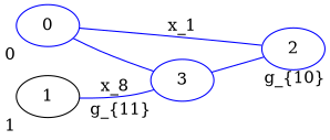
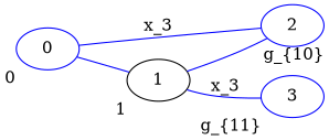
  graph {
    rankdir=LR
    node [color=blue style=pole]
    edge [color=blue]
    0 [xlabel=0]
    2 [style=inner xlabel="g_{10}"]
    3 [style=inner xlabel="g_{11}"]
    1 [xlabel=1 color=""]
-   0 -- 2 [label=x_1]
-   0 -- 3 [label=" " texlbl="$\overline{x}_3$"]
-   3 -- 2 [label=" " texlbl="$\overline{x}_3$"]
-   1 -- 3 [label=x_8]
+   0 -- 2 [label=x_3]
+   0 -- 1 [label=" " texlbl="$\overline{x}_3$"]
+   1 -- 2 [label=" " texlbl="$\overline{x}_3$"]
+   1 -- 3 [label=x_3]
  }
